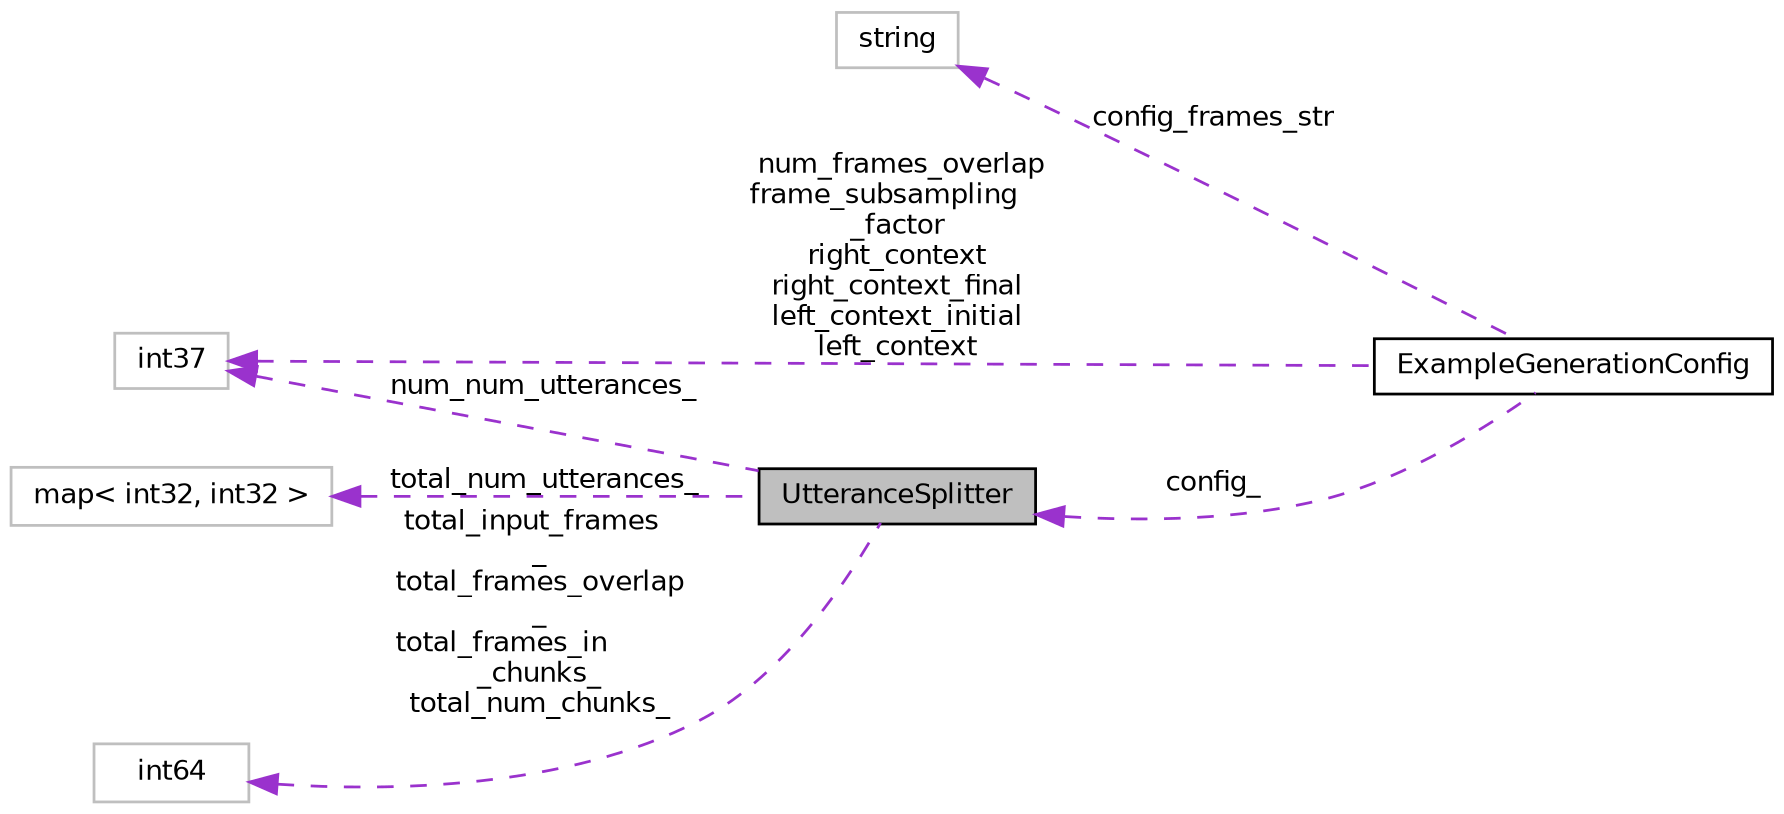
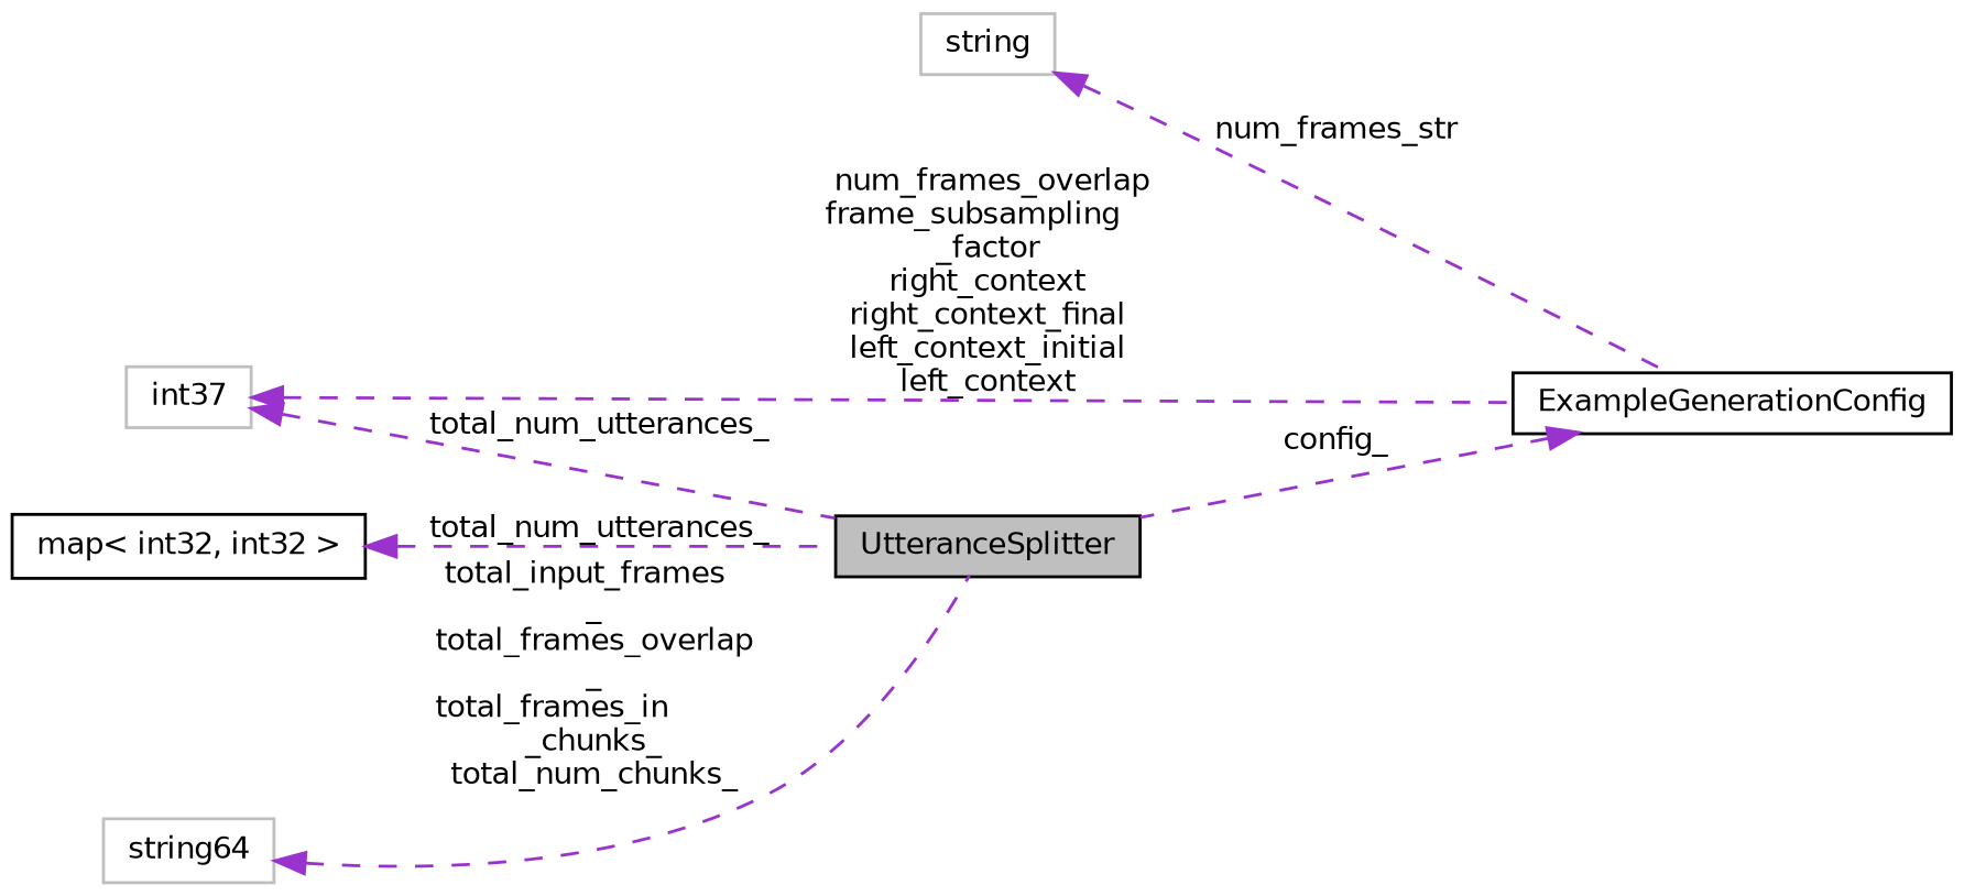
  digraph {
    rankdir=LR
    node [color=grey75 fillcolor=white fontname=Helvetica fontsize=10 shape=record style=filled]
    edge [color=darkorchid3 dir=back fontname=Helvetica fontsize=10 labelfontname=Helvetica labelfontsize=10 style=dashed]
    n1 [color=black fillcolor=grey75 fontcolor=black height=0.2 label=UtteranceSplitter width=0.4]
-   n2 [height=0.2 label="map\< int32, int32 \>" width=0.4]
-   n3 [height=0.2 label=int64 width=0.4]
+   n2 [color=black height=0.2 label="map\< int32, int32 \>" width=0.4]
+   n3 [height=0.2 label=string64 width=0.4]
    n4 [color=black height=0.2 label=ExampleGenerationConfig width=0.4]
    n5 [height=0.2 label=string width=0.4]
    n6 [height=0.2 label=int37 width=0.4]
    n2 -> n1 [label=" total_num_utterances_"]
    n3 -> n1 [label=" total_input_frames\l_\ntotal_frames_overlap\l_\ntotal_frames_in\l_chunks_\ntotal_num_chunks_"]
-   n1 -> n4 [label=" config_"]
-   n5 -> n4 [label=" config_frames_str"]
-   n6 -> n1 [label=" num_num_utterances_"]
+   n4 -> n1 [label=" config_"]
+   n5 -> n4 [label=" num_frames_str"]
+   n6 -> n1 [label=" total_num_utterances_"]
    n6 -> n4 [label=" num_frames_overlap\nframe_subsampling\l_factor\nright_context\nright_context_final\nleft_context_initial\nleft_context"]
  }
